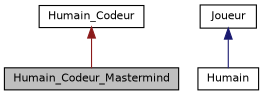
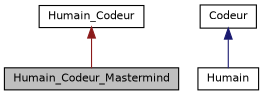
  digraph {
    node [color=black fillcolor=white fontname=Helvetica fontsize=10 shape=record style=filled]
    edge [dir=back fontname=Helvetica fontsize=10 labelfontname=Helvetica labelfontsize=10 style=solid]
    n1 [fillcolor=grey75 fontcolor=black height=0.2 label=Humain_Codeur_Mastermind width=0.4]
    n2 [height=0.2 label=Humain_Codeur width=0.4]
    n3 [height=0.2 label=Humain width=0.4]
-   n4 [height=0.2 label=Joueur width=0.4]
+   n4 [height=0.2 label=Codeur width=0.4]
    n2 -> n1 [color=firebrick4]
    n4 -> n3 [color=midnightblue]
  }
